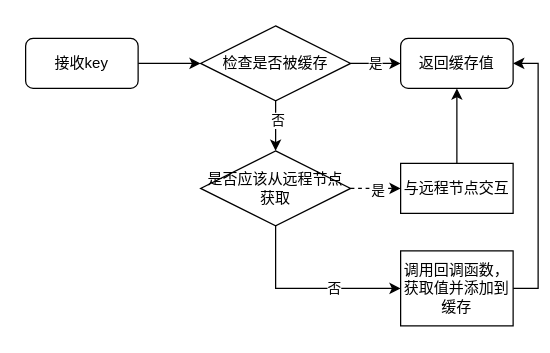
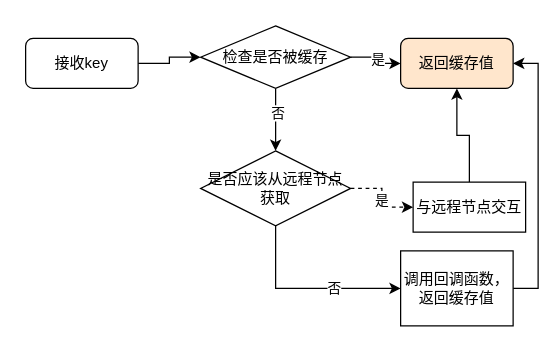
  <mxCell id="0" />
  <mxCell id="1" parent="0" />
  <mxCell id="2" style="edgeStyle=orthogonalEdgeStyle;rounded=0;orthogonalLoop=1;jettySize=auto;html=1;exitX=1;exitY=0.5;exitDx=0;exitDy=0;entryX=0;entryY=0.5;entryDx=0;entryDy=0;" parent="1" source="6" target="18" edge="1"><mxGeometry relative="1" as="geometry" /></mxCell>
  <mxCell id="3" value="是" style="edgeLabel;html=1;align=center;verticalAlign=middle;resizable=0;points=[];" parent="2" vertex="1" connectable="0"><mxGeometry x="-0.05" y="1" relative="1" as="geometry"><mxPoint as="offset" /></mxGeometry></mxCell>
  <mxCell id="4" style="edgeStyle=orthogonalEdgeStyle;rounded=0;orthogonalLoop=1;jettySize=auto;html=1;exitX=0.5;exitY=1;exitDx=0;exitDy=0;entryX=0.5;entryY=0;entryDx=0;entryDy=0;" parent="1" source="6" target="13" edge="1"><mxGeometry relative="1" as="geometry" /></mxCell>
  <mxCell id="5" value="否" style="edgeLabel;html=1;align=center;verticalAlign=middle;resizable=0;points=[];" parent="4" vertex="1" connectable="0"><mxGeometry x="-0.25" y="1" relative="1" as="geometry"><mxPoint as="offset" /></mxGeometry></mxCell>
- <mxCell id="6" value="检查是否被缓存" style="rhombus;whiteSpace=wrap;html=1;" parent="1" vertex="1"><mxGeometry x="160" y="20" width="120" height="60" as="geometry" /></mxCell>
+ <mxCell id="6" value="检查是否被缓存" style="rhombus;whiteSpace=wrap;html=1;" parent="1" vertex="1"><mxGeometry x="160" y="20" width="120" height="50" as="geometry" /></mxCell>
  <mxCell id="7" style="edgeStyle=orthogonalEdgeStyle;rounded=0;orthogonalLoop=1;jettySize=auto;html=1;exitX=1;exitY=0.5;exitDx=0;exitDy=0;entryX=0;entryY=0.5;entryDx=0;entryDy=0;" parent="1" source="8" target="6" edge="1"><mxGeometry relative="1" as="geometry" /></mxCell>
  <mxCell id="8" value="接收key" style="rounded=1;whiteSpace=wrap;html=1;" parent="1" vertex="1"><mxGeometry x="20" y="30" width="90" height="40" as="geometry" /></mxCell>
  <mxCell id="9" style="edgeStyle=orthogonalEdgeStyle;rounded=0;orthogonalLoop=1;jettySize=auto;html=1;exitX=0.5;exitY=1;exitDx=0;exitDy=0;entryX=0;entryY=0.5;entryDx=0;entryDy=0;" parent="1" source="13" target="17" edge="1"><mxGeometry relative="1" as="geometry" /></mxCell>
  <mxCell id="10" value="否" style="edgeLabel;html=1;align=center;verticalAlign=middle;resizable=0;points=[];" parent="9" vertex="1" connectable="0"><mxGeometry x="0.28" y="1" relative="1" as="geometry"><mxPoint as="offset" /></mxGeometry></mxCell>
  <mxCell id="11" style="edgeStyle=orthogonalEdgeStyle;rounded=0;orthogonalLoop=1;jettySize=auto;html=1;exitX=1;exitY=0.5;exitDx=0;exitDy=0;entryX=0;entryY=0.5;entryDx=0;entryDy=0;dashed=1;" parent="1" source="13" target="15" edge="1"><mxGeometry relative="1" as="geometry" /></mxCell>
  <mxCell id="12" value="是" style="edgeLabel;html=1;align=center;verticalAlign=middle;resizable=0;points=[];" parent="11" vertex="1" connectable="0"><mxGeometry x="0.05" y="-1" relative="1" as="geometry"><mxPoint as="offset" /></mxGeometry></mxCell>
  <mxCell id="13" value="是否应该从远程节点获取" style="rhombus;whiteSpace=wrap;html=1;" parent="1" vertex="1"><mxGeometry x="160" y="120" width="120" height="60" as="geometry" /></mxCell>
  <mxCell id="14" style="edgeStyle=orthogonalEdgeStyle;rounded=0;orthogonalLoop=1;jettySize=auto;html=1;exitX=0.5;exitY=0;exitDx=0;exitDy=0;entryX=0.5;entryY=1;entryDx=0;entryDy=0;" parent="1" source="15" target="18" edge="1"><mxGeometry relative="1" as="geometry" /></mxCell>
- <mxCell id="15" value="与远程节点交互" style="rounded=0;whiteSpace=wrap;html=1;" parent="1" vertex="1"><mxGeometry x="320" y="130" width="90" height="40" as="geometry" /></mxCell>
+ <mxCell id="15" value="与远程节点交互" style="rounded=0;whiteSpace=wrap;html=1;" parent="1" vertex="1"><mxGeometry x="330" y="145" width="90" height="40" as="geometry" /></mxCell>
  <mxCell id="16" style="edgeStyle=orthogonalEdgeStyle;rounded=0;orthogonalLoop=1;jettySize=auto;html=1;exitX=1;exitY=0.5;exitDx=0;exitDy=0;entryX=1;entryY=0.5;entryDx=0;entryDy=0;" parent="1" source="17" target="18" edge="1"><mxGeometry relative="1" as="geometry" /></mxCell>
- <mxCell id="17" value="调用回调函数，获取值并添加到缓存" style="rounded=0;whiteSpace=wrap;html=1;" parent="1" vertex="1"><mxGeometry x="320" y="200" width="90" height="60" as="geometry" /></mxCell>
- <mxCell id="18" value="返回缓存值" style="rounded=1;whiteSpace=wrap;html=1;" parent="1" vertex="1"><mxGeometry x="320" y="30" width="90" height="40" as="geometry" /></mxCell>
+ <mxCell id="17" value="调用回调函数，返回缓存值" style="rounded=0;whiteSpace=wrap;html=1;" parent="1" vertex="1"><mxGeometry x="320" y="200" width="90" height="60" as="geometry" /></mxCell>
+ <mxCell id="18" value="返回缓存值" style="rounded=1;whiteSpace=wrap;html=1;fillColor=#ffe6cc;" parent="1" vertex="1"><mxGeometry x="320" y="30" width="90" height="40" as="geometry" /></mxCell>
